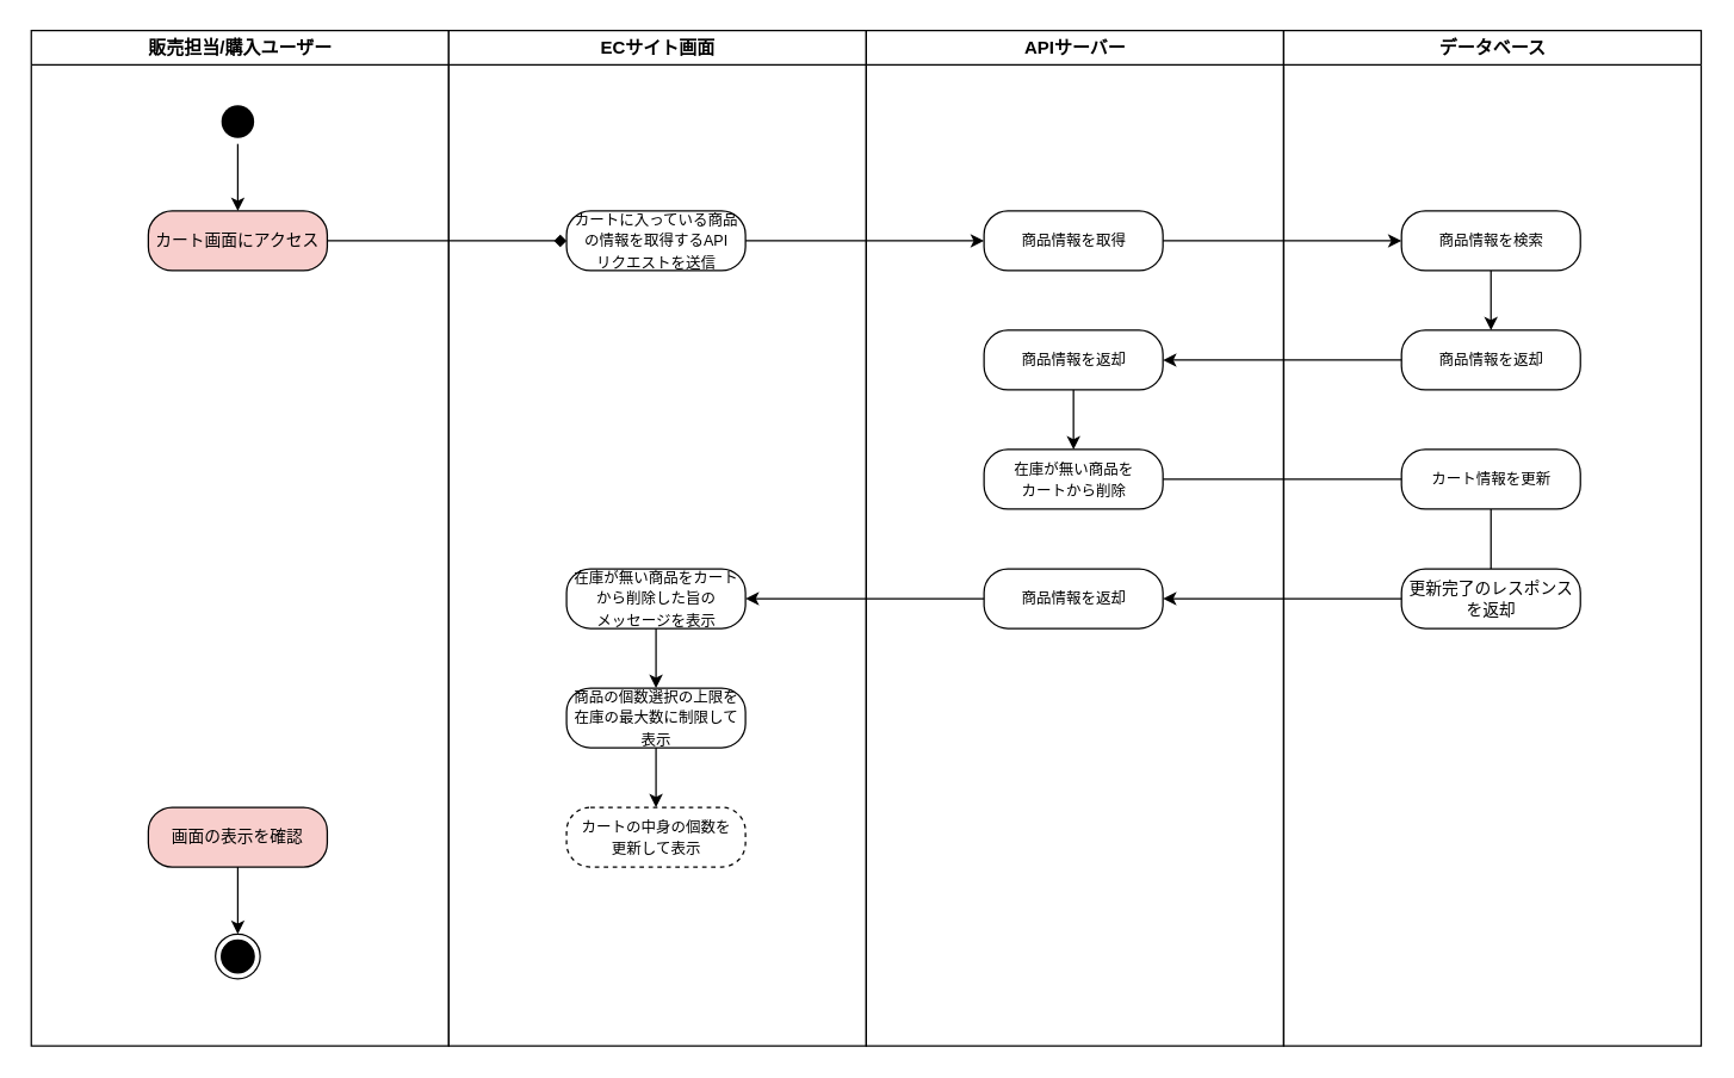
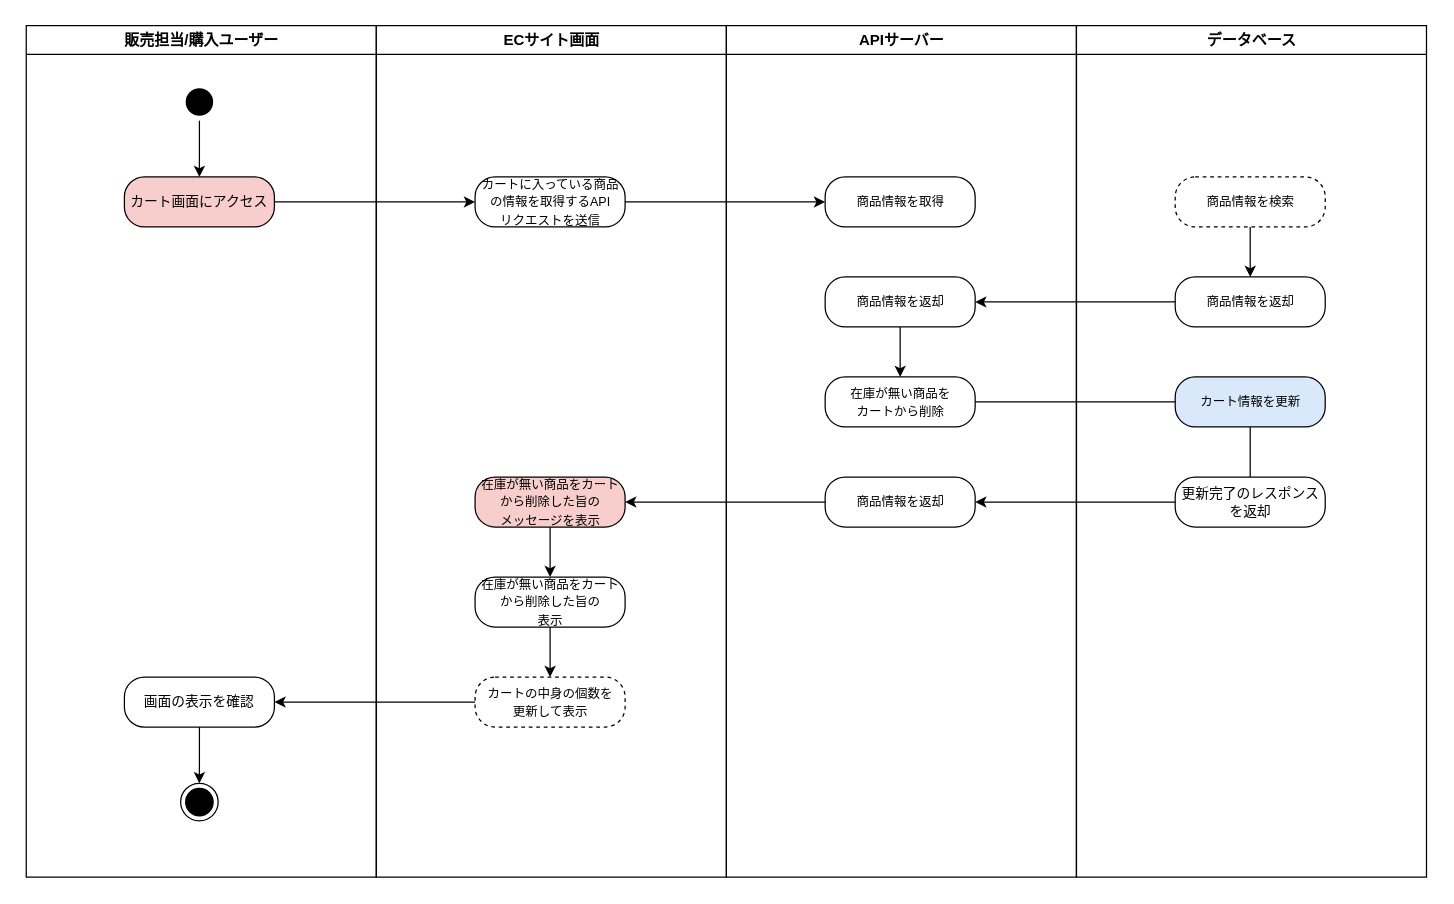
  <mxCell id="0" />
  <mxCell id="1" parent="0" />
  <mxCell id="2" value="販売担当/購入ユーザー" style="swimlane;whiteSpace=wrap;startSize=23;" vertex="1" parent="1"><mxGeometry x="20.5" y="20" width="280" height="681" as="geometry" /></mxCell>
  <mxCell id="3" style="edgeStyle=orthogonalEdgeStyle;rounded=0;orthogonalLoop=1;jettySize=auto;html=1;entryX=0.5;entryY=0;entryDx=0;entryDy=0;" edge="1" parent="2" source="4" target="5"><mxGeometry relative="1" as="geometry" /></mxCell>
  <mxCell id="4" value="" style="ellipse;shape=startState;fillColor=#000000;strokeColor=none;" vertex="1" parent="2"><mxGeometry x="123.5" y="46" width="30" height="30" as="geometry" /></mxCell>
  <mxCell id="5" value="&lt;span style=&quot;font-size: 11px;&quot;&gt;カート画面にアクセス&lt;/span&gt;" style="rounded=1;whiteSpace=wrap;html=1;arcSize=40;fillColor=#f8cecc;" vertex="1" parent="2"><mxGeometry x="78.5" y="121" width="120" height="40" as="geometry" /></mxCell>
  <mxCell id="6" style="edgeStyle=orthogonalEdgeStyle;rounded=0;orthogonalLoop=1;jettySize=auto;html=1;entryX=0.5;entryY=0;entryDx=0;entryDy=0;" edge="1" parent="2" source="7" target="8"><mxGeometry relative="1" as="geometry" /></mxCell>
- <mxCell id="7" value="&lt;span style=&quot;font-size: 11px;&quot;&gt;画面の表示を確認&lt;/span&gt;" style="rounded=1;whiteSpace=wrap;html=1;arcSize=40;fillColor=#f8cecc;" vertex="1" parent="2"><mxGeometry x="78.5" y="521" width="120" height="40" as="geometry" /></mxCell>
+ <mxCell id="7" value="&lt;span style=&quot;font-size: 11px;&quot;&gt;画面の表示を確認&lt;/span&gt;" style="rounded=1;whiteSpace=wrap;html=1;arcSize=40;" vertex="1" parent="2"><mxGeometry x="78.5" y="521" width="120" height="40" as="geometry" /></mxCell>
  <mxCell id="8" value="" style="ellipse;html=1;shape=endState;fillColor=#000000;strokeColor=default;" vertex="1" parent="2"><mxGeometry x="123.5" y="606" width="30" height="30" as="geometry" /></mxCell>
  <mxCell id="9" value="ECサイト画面" style="swimlane;whiteSpace=wrap;startSize=23;" vertex="1" parent="1"><mxGeometry x="300.5" y="20" width="280" height="681" as="geometry" /></mxCell>
  <mxCell id="10" value="&lt;font style=&quot;font-size: 10px;&quot;&gt;カートに入っている商品の情報を取得するAPI&lt;/font&gt;&lt;div&gt;&lt;font style=&quot;font-size: 10px;&quot;&gt;リクエストを送信&lt;/font&gt;&lt;/div&gt;" style="rounded=1;whiteSpace=wrap;html=1;arcSize=40;" vertex="1" parent="9"><mxGeometry x="79" y="121" width="120" height="40" as="geometry" /></mxCell>
  <mxCell id="11" style="edgeStyle=orthogonalEdgeStyle;rounded=0;orthogonalLoop=1;jettySize=auto;html=1;entryX=0.5;entryY=0;entryDx=0;entryDy=0;" edge="1" parent="9" source="12" target="14"><mxGeometry relative="1" as="geometry" /></mxCell>
- <mxCell id="12" value="&lt;span style=&quot;font-size: 10px;&quot;&gt;在庫が無い商品をカートから削除した旨の&lt;/span&gt;&lt;div&gt;&lt;span style=&quot;font-size: 10px;&quot;&gt;メッセージを表示&lt;/span&gt;&lt;/div&gt;" style="rounded=1;whiteSpace=wrap;html=1;arcSize=40;" vertex="1" parent="9"><mxGeometry x="79" y="361" width="120" height="40" as="geometry" /></mxCell>
+ <mxCell id="12" value="&lt;span style=&quot;font-size: 10px;&quot;&gt;在庫が無い商品をカートから削除した旨の&lt;/span&gt;&lt;div&gt;&lt;span style=&quot;font-size: 10px;&quot;&gt;メッセージを表示&lt;/span&gt;&lt;/div&gt;" style="rounded=1;whiteSpace=wrap;html=1;arcSize=40;fillColor=#f8cecc;" vertex="1" parent="9"><mxGeometry x="79" y="361" width="120" height="40" as="geometry" /></mxCell>
  <mxCell id="13" value="" style="edgeStyle=orthogonalEdgeStyle;rounded=0;orthogonalLoop=1;jettySize=auto;html=1;" edge="1" parent="9" source="14" target="15"><mxGeometry relative="1" as="geometry" /></mxCell>
- <mxCell id="14" value="&lt;span style=&quot;font-size: 10px;&quot;&gt;商品の個数選択の上限を在庫の最大数に制限して&lt;/span&gt;&lt;div&gt;&lt;span style=&quot;font-size: 10px;&quot;&gt;表示&lt;/span&gt;&lt;/div&gt;" style="rounded=1;whiteSpace=wrap;html=1;arcSize=40;" vertex="1" parent="9"><mxGeometry x="79" y="441" width="120" height="40" as="geometry" /></mxCell>
+ <mxCell id="14" value="&lt;span style=&quot;font-size: 10px;&quot;&gt;在庫が無い商品をカートから削除した旨の&lt;/span&gt;&lt;div&gt;&lt;span style=&quot;font-size: 10px;&quot;&gt;表示&lt;/span&gt;&lt;/div&gt;" style="rounded=1;whiteSpace=wrap;html=1;arcSize=40;" vertex="1" parent="9"><mxGeometry x="79" y="441" width="120" height="40" as="geometry" /></mxCell>
  <mxCell id="15" value="&lt;span style=&quot;font-size: 10px;&quot;&gt;カートの中身の個数を&lt;/span&gt;&lt;div&gt;&lt;span style=&quot;font-size: 10px;&quot;&gt;更新して表示&lt;/span&gt;&lt;/div&gt;" style="rounded=1;whiteSpace=wrap;html=1;arcSize=40;dashed=1;" vertex="1" parent="9"><mxGeometry x="79" y="521" width="120" height="40" as="geometry" /></mxCell>
  <mxCell id="16" value="APIサーバー" style="swimlane;whiteSpace=wrap;startSize=23;" vertex="1" parent="1"><mxGeometry x="580.5" y="20" width="280" height="681" as="geometry" /></mxCell>
  <mxCell id="17" value="&lt;span style=&quot;font-size: 10px;&quot;&gt;商品情報を取得&lt;/span&gt;" style="rounded=1;whiteSpace=wrap;html=1;arcSize=40;" vertex="1" parent="16"><mxGeometry x="79" y="121" width="120" height="40" as="geometry" /></mxCell>
  <mxCell id="18" style="edgeStyle=orthogonalEdgeStyle;rounded=0;orthogonalLoop=1;jettySize=auto;html=1;entryX=0.5;entryY=0;entryDx=0;entryDy=0;" edge="1" parent="16" source="19" target="20"><mxGeometry relative="1" as="geometry" /></mxCell>
  <mxCell id="19" value="&lt;span style=&quot;font-size: 10px;&quot;&gt;商品情報を返却&lt;/span&gt;" style="rounded=1;whiteSpace=wrap;html=1;arcSize=40;" vertex="1" parent="16"><mxGeometry x="79" y="201" width="120" height="40" as="geometry" /></mxCell>
  <mxCell id="20" value="&lt;span style=&quot;font-size: 10px;&quot;&gt;在庫が無い商品を&lt;/span&gt;&lt;div&gt;&lt;span style=&quot;font-size: 10px;&quot;&gt;カートから削除&lt;/span&gt;&lt;/div&gt;" style="rounded=1;whiteSpace=wrap;html=1;arcSize=40;" vertex="1" parent="16"><mxGeometry x="79" y="281" width="120" height="40" as="geometry" /></mxCell>
  <mxCell id="21" value="&lt;span style=&quot;font-size: 10px;&quot;&gt;商品情報を返却&lt;/span&gt;" style="rounded=1;whiteSpace=wrap;html=1;arcSize=40;" vertex="1" parent="16"><mxGeometry x="79" y="361" width="120" height="40" as="geometry" /></mxCell>
  <mxCell id="22" value="データベース" style="swimlane;whiteSpace=wrap;startSize=23;" vertex="1" parent="1"><mxGeometry x="860.5" y="20" width="280" height="681" as="geometry" /></mxCell>
  <mxCell id="23" style="edgeStyle=orthogonalEdgeStyle;rounded=0;orthogonalLoop=1;jettySize=auto;html=1;entryX=0.5;entryY=0;entryDx=0;entryDy=0;" edge="1" parent="22" source="24" target="25"><mxGeometry relative="1" as="geometry" /></mxCell>
- <mxCell id="24" value="&lt;span style=&quot;font-size: 10px;&quot;&gt;商品情報を検索&lt;/span&gt;" style="rounded=1;whiteSpace=wrap;html=1;arcSize=40;" vertex="1" parent="22"><mxGeometry x="79" y="121" width="120" height="40" as="geometry" /></mxCell>
+ <mxCell id="24" value="&lt;span style=&quot;font-size: 10px;&quot;&gt;商品情報を検索&lt;/span&gt;" style="rounded=1;whiteSpace=wrap;html=1;arcSize=40;dashed=1;" vertex="1" parent="22"><mxGeometry x="79" y="121" width="120" height="40" as="geometry" /></mxCell>
  <mxCell id="25" value="&lt;span style=&quot;font-size: 10px;&quot;&gt;商品情報を返却&lt;/span&gt;" style="rounded=1;whiteSpace=wrap;html=1;arcSize=40;" vertex="1" parent="22"><mxGeometry x="79" y="201" width="120" height="40" as="geometry" /></mxCell>
  <mxCell id="26" style="edgeStyle=orthogonalEdgeStyle;rounded=0;orthogonalLoop=1;jettySize=auto;html=1;entryX=0.5;entryY=0;entryDx=0;entryDy=0;endArrow=none;" edge="1" parent="22" source="27" target="28"><mxGeometry relative="1" as="geometry" /></mxCell>
- <mxCell id="27" value="&lt;span style=&quot;font-size: 10px;&quot;&gt;カート情報を更新&lt;/span&gt;" style="rounded=1;whiteSpace=wrap;html=1;arcSize=40;" vertex="1" parent="22"><mxGeometry x="79" y="281" width="120" height="40" as="geometry" /></mxCell>
+ <mxCell id="27" value="&lt;span style=&quot;font-size: 10px;&quot;&gt;カート情報を更新&lt;/span&gt;" style="rounded=1;whiteSpace=wrap;html=1;arcSize=40;fillColor=#dae8fc;" vertex="1" parent="22"><mxGeometry x="79" y="281" width="120" height="40" as="geometry" /></mxCell>
  <mxCell id="28" value="&lt;span style=&quot;font-size: 11px;&quot;&gt;更新完了のレスポンス&lt;/span&gt;&lt;div&gt;&lt;span style=&quot;font-size: 11px;&quot;&gt;を返却&lt;/span&gt;&lt;/div&gt;" style="rounded=1;whiteSpace=wrap;html=1;arcSize=40;" vertex="1" parent="22"><mxGeometry x="79" y="361" width="120" height="40" as="geometry" /></mxCell>
- <mxCell id="29" style="edgeStyle=orthogonalEdgeStyle;rounded=0;orthogonalLoop=1;jettySize=auto;html=1;entryX=0;entryY=0.5;entryDx=0;entryDy=0;endArrow=diamond;" edge="1" parent="1" source="5" target="10"><mxGeometry relative="1" as="geometry" /></mxCell>
+ <mxCell id="29" style="edgeStyle=orthogonalEdgeStyle;rounded=0;orthogonalLoop=1;jettySize=auto;html=1;entryX=0;entryY=0.5;entryDx=0;entryDy=0;" edge="1" parent="1" source="5" target="10"><mxGeometry relative="1" as="geometry" /></mxCell>
  <mxCell id="30" style="edgeStyle=orthogonalEdgeStyle;rounded=0;orthogonalLoop=1;jettySize=auto;html=1;entryX=0;entryY=0.5;entryDx=0;entryDy=0;" edge="1" parent="1" source="10" target="17"><mxGeometry relative="1" as="geometry" /></mxCell>
- <mxCell id="31" style="edgeStyle=orthogonalEdgeStyle;rounded=0;orthogonalLoop=1;jettySize=auto;html=1;entryX=0;entryY=0.5;entryDx=0;entryDy=0;" edge="1" parent="1" source="17" target="24"><mxGeometry relative="1" as="geometry" /></mxCell>
  <mxCell id="32" style="edgeStyle=orthogonalEdgeStyle;rounded=0;orthogonalLoop=1;jettySize=auto;html=1;entryX=1;entryY=0.5;entryDx=0;entryDy=0;" edge="1" parent="1" source="25" target="19"><mxGeometry relative="1" as="geometry" /></mxCell>
  <mxCell id="33" style="edgeStyle=orthogonalEdgeStyle;rounded=0;orthogonalLoop=1;jettySize=auto;html=1;entryX=0;entryY=0.5;entryDx=0;entryDy=0;endArrow=none;" edge="1" parent="1" source="20" target="27"><mxGeometry relative="1" as="geometry" /></mxCell>
  <mxCell id="34" style="edgeStyle=orthogonalEdgeStyle;rounded=0;orthogonalLoop=1;jettySize=auto;html=1;entryX=1;entryY=0.5;entryDx=0;entryDy=0;" edge="1" parent="1" source="28" target="21"><mxGeometry relative="1" as="geometry" /></mxCell>
  <mxCell id="35" style="edgeStyle=orthogonalEdgeStyle;rounded=0;orthogonalLoop=1;jettySize=auto;html=1;entryX=1;entryY=0.5;entryDx=0;entryDy=0;" edge="1" parent="1" source="21" target="12"><mxGeometry relative="1" as="geometry" /></mxCell>
+ <mxCell id="36" style="edgeStyle=orthogonalEdgeStyle;rounded=0;orthogonalLoop=1;jettySize=auto;html=1;entryX=1;entryY=0.5;entryDx=0;entryDy=0;" edge="1" parent="1" source="15" target="7"><mxGeometry relative="1" as="geometry" /></mxCell>
